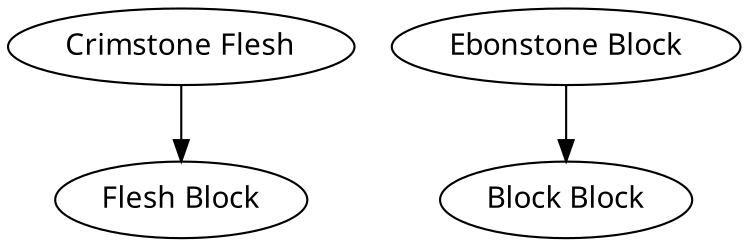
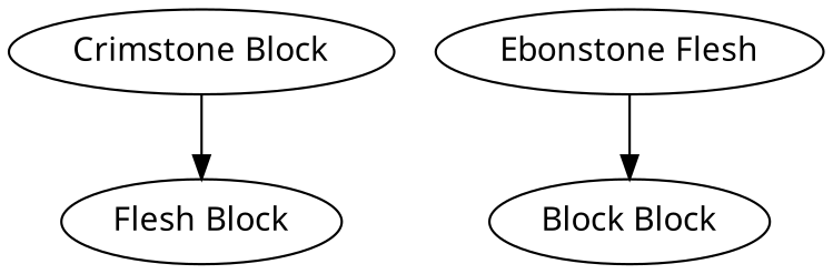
  digraph {
    fontname="Noto Sans"
    node [fontname="Noto Sans"]
    edge [color=black fontname="Noto Sans"]
-   "Crimstone Block" [label="Crimstone Flesh"]
+   "Crimstone Block"
    "Flesh Block"
    n3 [label="Block Block"]
-   "Ebonstone Block"
+   "Ebonstone Block" [label="Ebonstone Flesh"]
    "Crimstone Block" -> "Flesh Block"
    "Ebonstone Block" -> n3
  }
